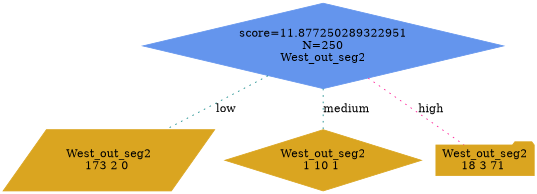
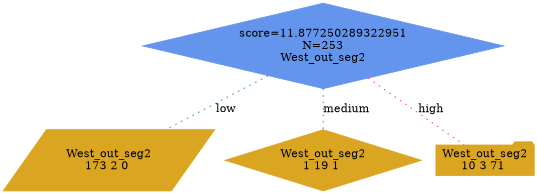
  digraph {
    node [color=goldenrod shape=diamond style=filled]
    edge [color=teal dir=none style=dotted]
-   n1 [color=cornflowerblue label="score=11.877250289322951\nN=250\nWest_out_seg2"]
+   n1 [color=cornflowerblue label="score=11.877250289322951\nN=253\nWest_out_seg2"]
    n2 [label="West_out_seg2\n173 2 0 " shape=parallelogram]
-   n3 [label="West_out_seg2\n1 10 1 "]
-   n4 [label="West_out_seg2\n18 3 71 " shape=folder]
+   n3 [label="West_out_seg2\n1 19 1 "]
+   n4 [label="West_out_seg2\n10 3 71 " shape=folder]
    subgraph sub_1 {
      rank=same
      n1
    }
    subgraph sub_2 {
      rank=same
      n2
    }
    subgraph sub_3 {
      rank=same
      n3
    }
    subgraph sub_4 {
      rank=same
      n4
    }
    n1 -> n2 [label=low]
    n1 -> n3 [label=medium]
    n1 -> n4 [color=deeppink label=high]
  }
